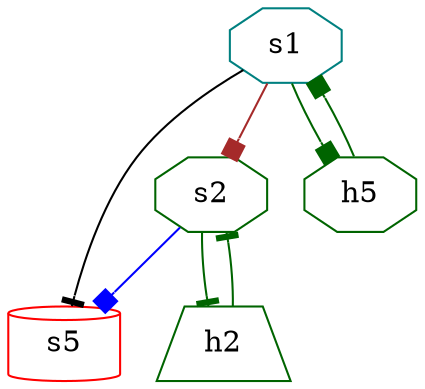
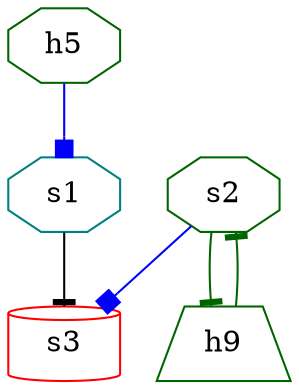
  digraph {
    node [color=darkgreen ip="192.168.1.3" shape=octagon type=switch]
    edge [arrowhead=box capacity="5Gbps" color=darkgreen cost=0 f=0]
    s1 [color=teal mac="20:00:00:00:00:01"]
    s2 [mac="20:00:00:00:00:02"]
-   s3 [color=red mac="20:00:00:00:00:03" shape=cylinder label=s5]
+   s3 [color=red mac="20:00:00:00:00:03" shape=cylinder]
    n4 [ip="10.0.0.1" label=h5 mac="00:00:00:00:00:01" type=host]
-   h2 [ip="10.0.0.2" mac="00:00:00:00:00:02" shape=trapezium type=host]
-   s1 -> s2 [capacity="1Gbps" color=brown dst_port=2 f=0.2 src_port=1]
+   h2 [ip="10.0.0.2" mac="00:00:00:00:00:02" shape=trapezium type=host label=h9]
    s1 -> s3 [arrowhead=tee capacity="1Gbps" color=black dst_port=6 f=0.2 src_port=5]
-   s1 -> n4 [dst_port=10 src_port=11]
    s2 -> s3 [capacity="1Gbps" color=blue dst_port=3 f=0.2 src_port=4]
    s2 -> h2 [arrowhead=tee dst_port=12 src_port=13]
-   n4 -> s1 [dst_port=11 src_port=10]
+   n4 -> s1 [color=blue dst_port=11 src_port=10]
    h2 -> s2 [arrowhead=tee dst_port=13 src_port=12]
  }
